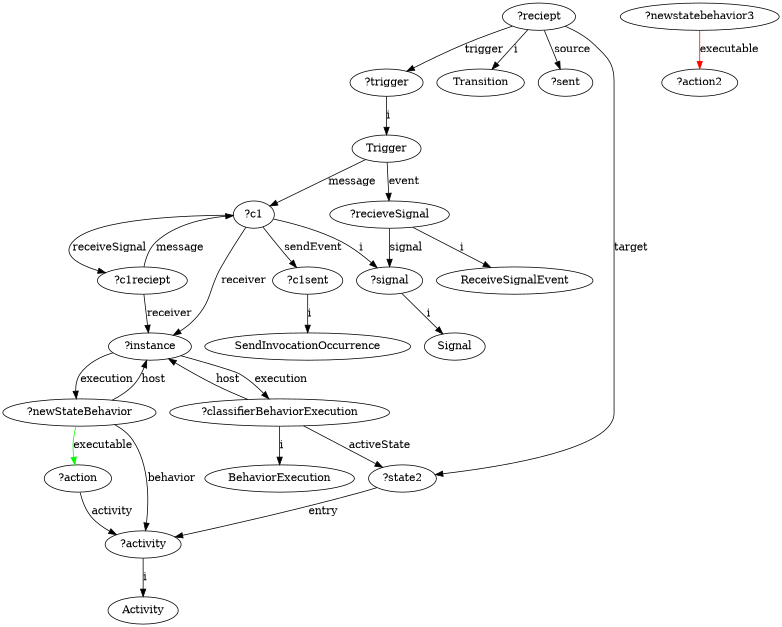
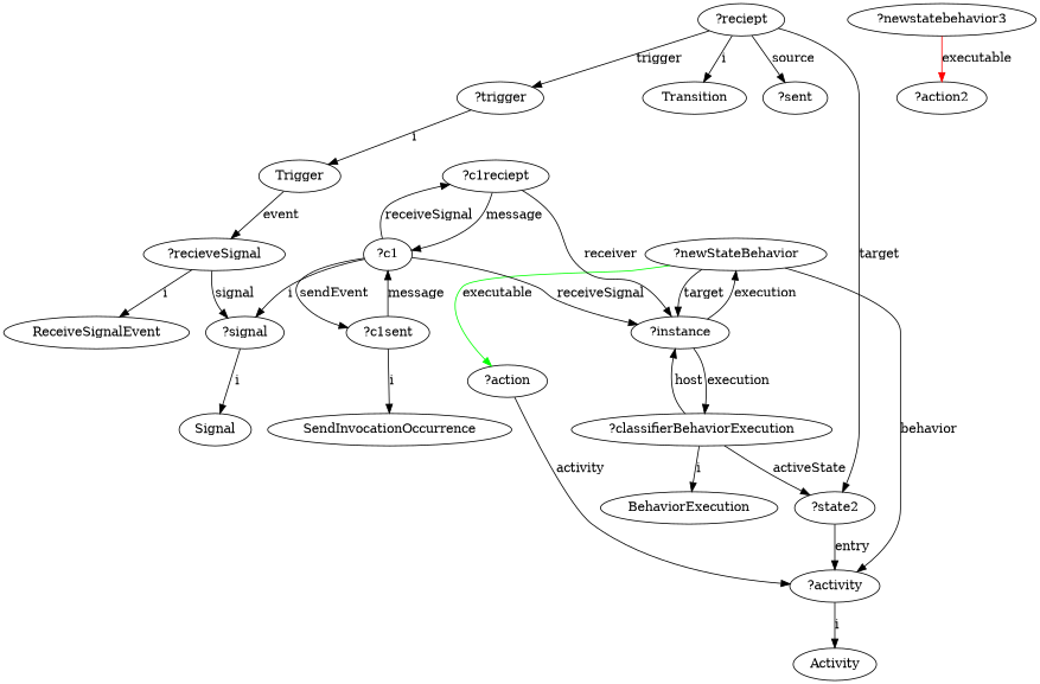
  digraph {
    "?signal"
    Signal
    "?recieveSignal"
    ReceiveSignalEvent
    "?trigger"
    Trigger
    n7 [label="?reciept"]
    Transition
    n9 [label="?sent"]
    "?state2"
    "?activity"
    Activity
    "?classifierBehaviorExecution"
    BehaviorExecution
    "?instance"
    "?newStateBehavior"
    "?action"
    "?c1reciept"
    "?c1"
    "?c1sent"
    SendInvocationOccurrence
    n22 [label="?newstatebehavior3"]
    "?action2"
    "?signal" -> Signal [label=i]
    "?recieveSignal" -> "?signal" [label=signal]
    "?recieveSignal" -> ReceiveSignalEvent [label=i]
    "?trigger" -> Trigger [label=i]
    Trigger -> "?recieveSignal" [label=event]
    n7 -> "?trigger" [label=trigger]
    n7 -> Transition [label=i]
    n7 -> n9 [label=source]
    n7 -> "?state2" [label=target]
    "?state2" -> "?activity" [label=entry]
    "?activity" -> Activity [label=i]
    "?classifierBehaviorExecution" -> "?state2" [label=activeState]
    "?classifierBehaviorExecution" -> BehaviorExecution [label=i]
    "?classifierBehaviorExecution" -> "?instance" [label=host]
    "?instance" -> "?classifierBehaviorExecution" [label=execution]
    "?instance" -> "?newStateBehavior" [label=execution]
    "?newStateBehavior" -> "?activity" [label=behavior]
-   "?newStateBehavior" -> "?instance" [label=host]
+   "?newStateBehavior" -> "?instance" [label=target]
    "?newStateBehavior" -> "?action" [color=green label=executable]
    "?action" -> "?activity" [label=activity]
    "?c1reciept" -> "?instance" [label=receiver]
    "?c1reciept" -> "?c1" [label=message]
    "?c1" -> "?signal" [label=i]
-   "?c1" -> "?instance" [label=receiver]
+   "?c1" -> "?instance" [label=receiveSignal]
    "?c1" -> "?c1reciept" [label=receiveSignal]
    "?c1" -> "?c1sent" [label=sendEvent]
-   Trigger -> "?c1" [label=message]
+   "?c1sent" -> "?c1" [label=message]
    "?c1sent" -> SendInvocationOccurrence [label=i]
    n22 -> "?action2" [color=red label=executable]
  }
